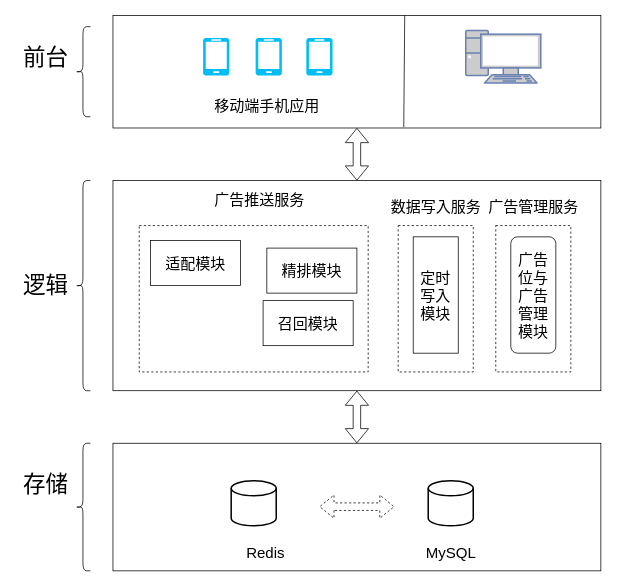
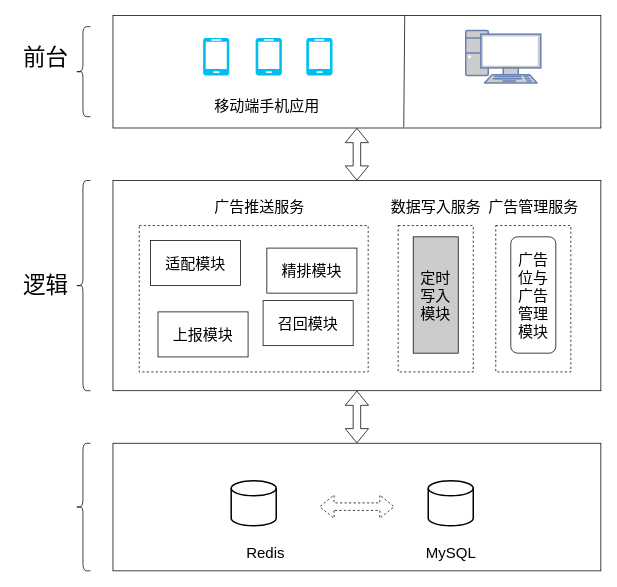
  <mxCell id="0" />
  <mxCell id="1" parent="0" />
  <mxCell id="2" value="" style="rounded=0;whiteSpace=wrap;html=1;fontSize=20;" vertex="1" parent="1"><mxGeometry x="150" y="20" width="650" height="150" as="geometry" /></mxCell>
  <mxCell id="3" value="" style="verticalLabelPosition=bottom;html=1;verticalAlign=top;align=center;strokeColor=none;fillColor=#00BEF2;shape=mxgraph.azure.mobile;pointerEvents=1;fontSize=20;" vertex="1" parent="1"><mxGeometry x="270" y="50" width="35" height="50" as="geometry" /></mxCell>
  <mxCell id="4" value="" style="verticalLabelPosition=bottom;html=1;verticalAlign=top;align=center;strokeColor=none;fillColor=#00BEF2;shape=mxgraph.azure.mobile;pointerEvents=1;fontSize=20;" vertex="1" parent="1"><mxGeometry x="340" y="50" width="35" height="50" as="geometry" /></mxCell>
  <mxCell id="5" value="" style="verticalLabelPosition=bottom;html=1;verticalAlign=top;align=center;strokeColor=none;fillColor=#00BEF2;shape=mxgraph.azure.mobile;pointerEvents=1;fontSize=20;" vertex="1" parent="1"><mxGeometry x="407.5" y="50" width="35" height="50" as="geometry" /></mxCell>
  <mxCell id="6" value="" style="fontColor=#0066CC;verticalAlign=top;verticalLabelPosition=bottom;labelPosition=center;align=center;html=1;outlineConnect=0;fillColor=#CCCCCC;strokeColor=#6881B3;gradientColor=none;gradientDirection=north;strokeWidth=2;shape=mxgraph.networks.pc;fontSize=20;" vertex="1" parent="1"><mxGeometry x="620" y="40" width="100" height="70" as="geometry" /></mxCell>
  <mxCell id="7" value="" style="endArrow=none;html=1;rounded=0;entryX=0.598;entryY=0;entryDx=0;entryDy=0;entryPerimeter=0;exitX=0.596;exitY=0.993;exitDx=0;exitDy=0;exitPerimeter=0;fontSize=20;" edge="1" parent="1" source="2" target="2"><mxGeometry width="50" height="50" relative="1" as="geometry"><mxPoint x="480" y="140" as="sourcePoint" /><mxPoint x="530" y="90" as="targetPoint" /></mxGeometry></mxCell>
  <mxCell id="8" value="移动端手机应用" style="text;html=1;align=center;verticalAlign=middle;resizable=0;points=[];autosize=1;strokeColor=none;fillColor=none;fontSize=20;" vertex="1" parent="1"><mxGeometry x="275" y="125" width="160" height="30" as="geometry" /></mxCell>
  <mxCell id="9" value="" style="rounded=0;whiteSpace=wrap;html=1;fontSize=20;" vertex="1" parent="1"><mxGeometry x="150" y="240" width="650" height="280" as="geometry" /></mxCell>
  <mxCell id="10" value="" style="shape=curlyBracket;whiteSpace=wrap;html=1;rounded=1;fontSize=20;" vertex="1" parent="1"><mxGeometry x="100" y="35" width="20" height="120" as="geometry" /></mxCell>
  <mxCell id="11" value="前台" style="text;html=1;align=center;verticalAlign=middle;resizable=0;points=[];autosize=1;strokeColor=none;fillColor=none;fontSize=30;" vertex="1" parent="1"><mxGeometry x="20" y="55" width="80" height="40" as="geometry" /></mxCell>
  <mxCell id="12" value="" style="shape=curlyBracket;whiteSpace=wrap;html=1;rounded=1;fontSize=20;" vertex="1" parent="1"><mxGeometry x="100" y="240" width="20" height="280" as="geometry" /></mxCell>
  <mxCell id="13" value="逻辑" style="text;html=1;align=center;verticalAlign=middle;resizable=0;points=[];autosize=1;strokeColor=none;fillColor=none;fontSize=30;" vertex="1" parent="1"><mxGeometry x="20" y="360" width="80" height="40" as="geometry" /></mxCell>
- <mxCell id="14" value="存储" style="text;html=1;align=center;verticalAlign=middle;resizable=0;points=[];autosize=1;strokeColor=none;fillColor=none;fontSize=30;" vertex="1" parent="1"><mxGeometry x="20" y="625" width="80" height="40" as="geometry" /></mxCell>
  <mxCell id="15" value="" style="rounded=0;whiteSpace=wrap;html=1;fontSize=20;" vertex="1" parent="1"><mxGeometry x="150" y="590" width="650" height="170" as="geometry" /></mxCell>
  <mxCell id="16" value="" style="shape=curlyBracket;whiteSpace=wrap;html=1;rounded=1;fontSize=20;" vertex="1" parent="1"><mxGeometry x="100" y="590" width="20" height="170" as="geometry" /></mxCell>
  <mxCell id="17" value="" style="strokeWidth=2;html=1;shape=mxgraph.flowchart.database;whiteSpace=wrap;fontSize=20;" vertex="1" parent="1"><mxGeometry x="307.5" y="640" width="60" height="60" as="geometry" /></mxCell>
  <mxCell id="18" value="Redis&lt;br style=&quot;font-size: 20px;&quot;&gt;" style="text;html=1;align=center;verticalAlign=middle;resizable=0;points=[];autosize=1;strokeColor=none;fillColor=none;fontSize=20;" vertex="1" parent="1"><mxGeometry x="317.5" y="720" width="70" height="30" as="geometry" /></mxCell>
  <mxCell id="19" value="" style="strokeWidth=2;html=1;shape=mxgraph.flowchart.database;whiteSpace=wrap;fontSize=20;" vertex="1" parent="1"><mxGeometry x="570" y="640" width="60" height="60" as="geometry" /></mxCell>
  <mxCell id="20" value="MySQL&lt;br style=&quot;font-size: 20px;&quot;&gt;" style="text;html=1;align=center;verticalAlign=middle;resizable=0;points=[];autosize=1;strokeColor=none;fillColor=none;fontSize=20;" vertex="1" parent="1"><mxGeometry x="560" y="720" width="80" height="30" as="geometry" /></mxCell>
  <mxCell id="21" value="" style="rounded=0;whiteSpace=wrap;html=1;fontSize=20;dashed=1;" vertex="1" parent="1"><mxGeometry x="185" y="300" width="305" height="195" as="geometry" /></mxCell>
  <mxCell id="22" value="适配模块" style="rounded=0;whiteSpace=wrap;html=1;fontSize=20;" vertex="1" parent="1"><mxGeometry x="200" y="320" width="120" height="60" as="geometry" /></mxCell>
  <mxCell id="23" value="精排模块" style="rounded=0;whiteSpace=wrap;html=1;fontSize=20;" vertex="1" parent="1"><mxGeometry x="355" y="330" width="120" height="60" as="geometry" /></mxCell>
  <mxCell id="24" value="召回模块" style="rounded=0;whiteSpace=wrap;html=1;fontSize=20;" vertex="1" parent="1"><mxGeometry x="350" y="400" width="120" height="60" as="geometry" /></mxCell>
- <mxCell id="26" value="广告推送服务" style="text;html=1;align=center;verticalAlign=middle;resizable=0;points=[];autosize=1;strokeColor=none;fillColor=none;fontSize=20;" vertex="1" parent="1"><mxGeometry x="275" y="250" width="140" height="30" as="geometry" /></mxCell>
+ <mxCell id="25" value="上报模块" style="rounded=0;whiteSpace=wrap;html=1;fontSize=20;" vertex="1" parent="1"><mxGeometry x="210" y="415" width="120" height="60" as="geometry" /></mxCell>
+ <mxCell id="26" value="广告推送服务" style="text;html=1;align=center;verticalAlign=middle;resizable=0;points=[];autosize=1;strokeColor=none;fillColor=none;fontSize=20;" vertex="1" parent="1"><mxGeometry x="275" y="260" width="140" height="30" as="geometry" /></mxCell>
  <mxCell id="27" value="" style="rounded=0;whiteSpace=wrap;html=1;fontSize=20;dashed=1;" vertex="1" parent="1"><mxGeometry x="530" y="300" width="100" height="195" as="geometry" /></mxCell>
- <mxCell id="28" value="定时写入模块" style="rounded=0;whiteSpace=wrap;html=1;fontSize=20;" vertex="1" parent="1"><mxGeometry x="550" y="315" width="60" height="155" as="geometry" /></mxCell>
+ <mxCell id="28" value="定时写入模块" style="rounded=0;whiteSpace=wrap;html=1;fontSize=20;fillColor=#cccccc;" vertex="1" parent="1"><mxGeometry x="550" y="315" width="60" height="155" as="geometry" /></mxCell>
  <mxCell id="29" value="" style="rounded=0;whiteSpace=wrap;html=1;fontSize=20;dashed=1;" vertex="1" parent="1"><mxGeometry x="660" y="300" width="100" height="195" as="geometry" /></mxCell>
  <mxCell id="30" value="广告位与广告管理模块" style="whiteSpace=wrap;html=1;fontSize=20;rounded=1;" vertex="1" parent="1"><mxGeometry x="680" y="315" width="60" height="155" as="geometry" /></mxCell>
  <mxCell id="31" value="广告管理服务" style="text;html=1;align=center;verticalAlign=middle;resizable=0;points=[];autosize=1;strokeColor=none;fillColor=none;fontSize=20;" vertex="1" parent="1"><mxGeometry x="640" y="260" width="140" height="30" as="geometry" /></mxCell>
  <mxCell id="32" value="数据写入服务" style="text;html=1;align=center;verticalAlign=middle;resizable=0;points=[];autosize=1;strokeColor=none;fillColor=none;fontSize=20;" vertex="1" parent="1"><mxGeometry x="510" y="260" width="140" height="30" as="geometry" /></mxCell>
  <mxCell id="33" value="" style="shape=flexArrow;endArrow=classic;startArrow=classic;html=1;rounded=0;fontSize=30;entryX=0.5;entryY=1;entryDx=0;entryDy=0;exitX=0.5;exitY=0;exitDx=0;exitDy=0;" edge="1" parent="1" source="9" target="2"><mxGeometry width="100" height="100" relative="1" as="geometry"><mxPoint x="-10" y="300" as="sourcePoint" /><mxPoint x="90" y="200" as="targetPoint" /></mxGeometry></mxCell>
  <mxCell id="34" value="" style="shape=flexArrow;endArrow=classic;startArrow=classic;html=1;rounded=0;fontSize=30;exitX=0.5;exitY=0;exitDx=0;exitDy=0;entryX=0.5;entryY=1;entryDx=0;entryDy=0;" edge="1" parent="1" source="15" target="9"><mxGeometry width="100" height="100" relative="1" as="geometry"><mxPoint x="485" y="250" as="sourcePoint" /><mxPoint x="970" y="600" as="targetPoint" /></mxGeometry></mxCell>
  <mxCell id="35" value="" style="shape=flexArrow;endArrow=classic;startArrow=classic;html=1;rounded=0;fontSize=30;exitX=0.5;exitY=0;exitDx=0;exitDy=0;dashed=1;" edge="1" parent="1"><mxGeometry width="100" height="100" relative="1" as="geometry"><mxPoint x="425" y="674.5" as="sourcePoint" /><mxPoint x="525" y="674.5" as="targetPoint" /></mxGeometry></mxCell>
